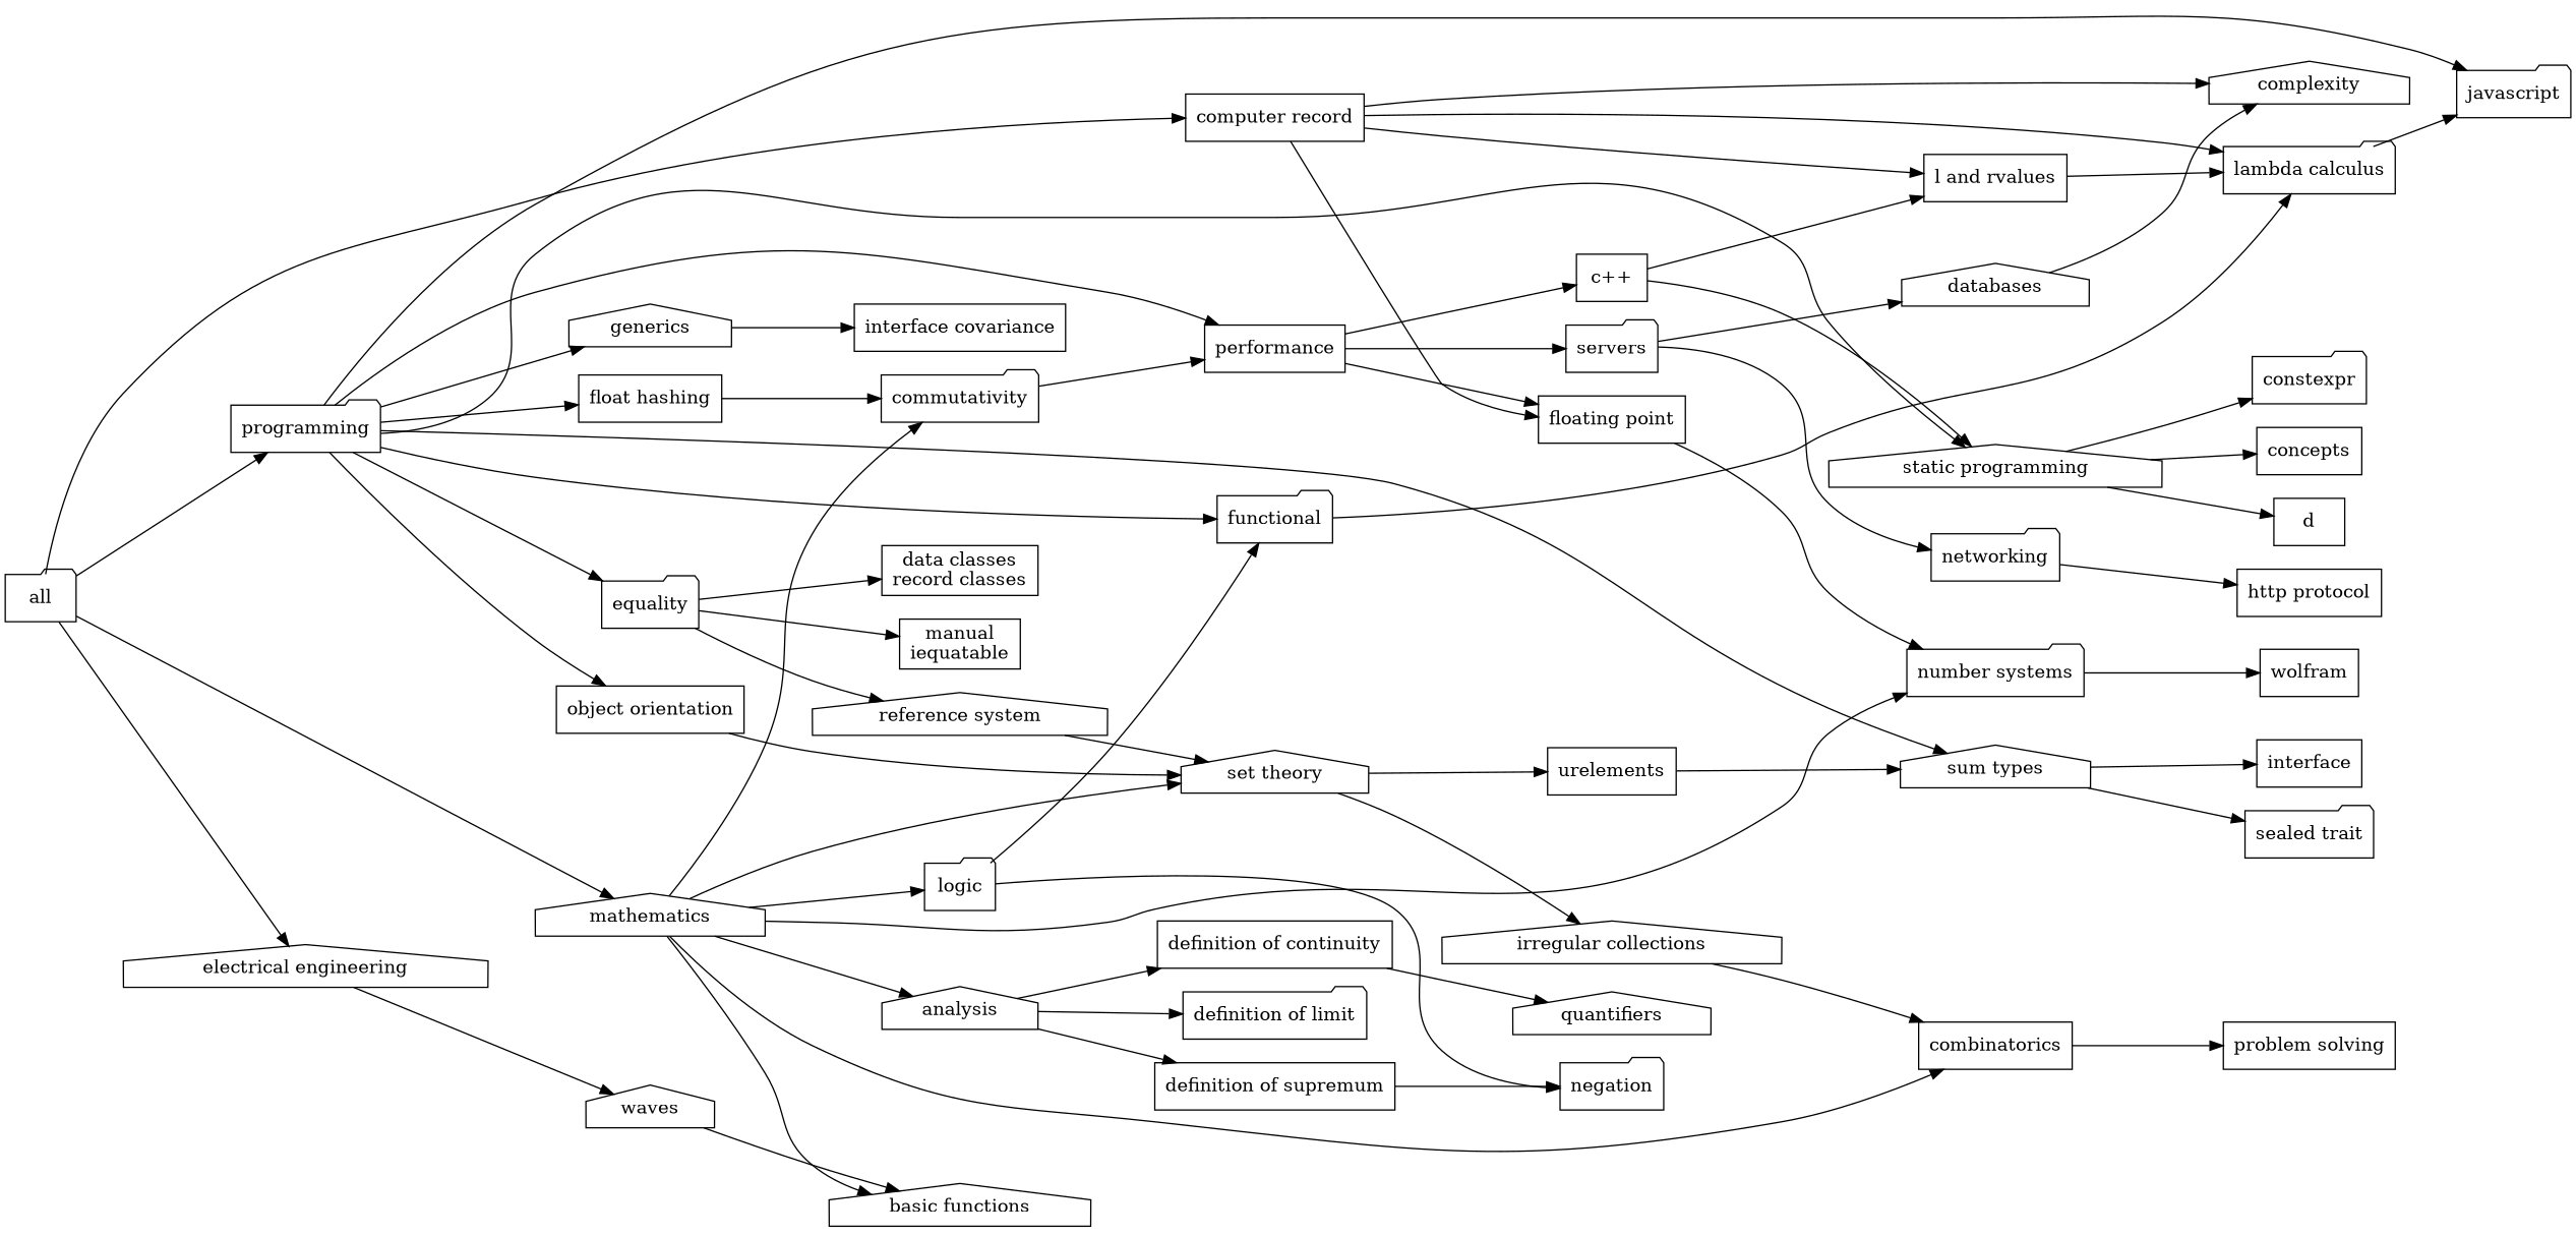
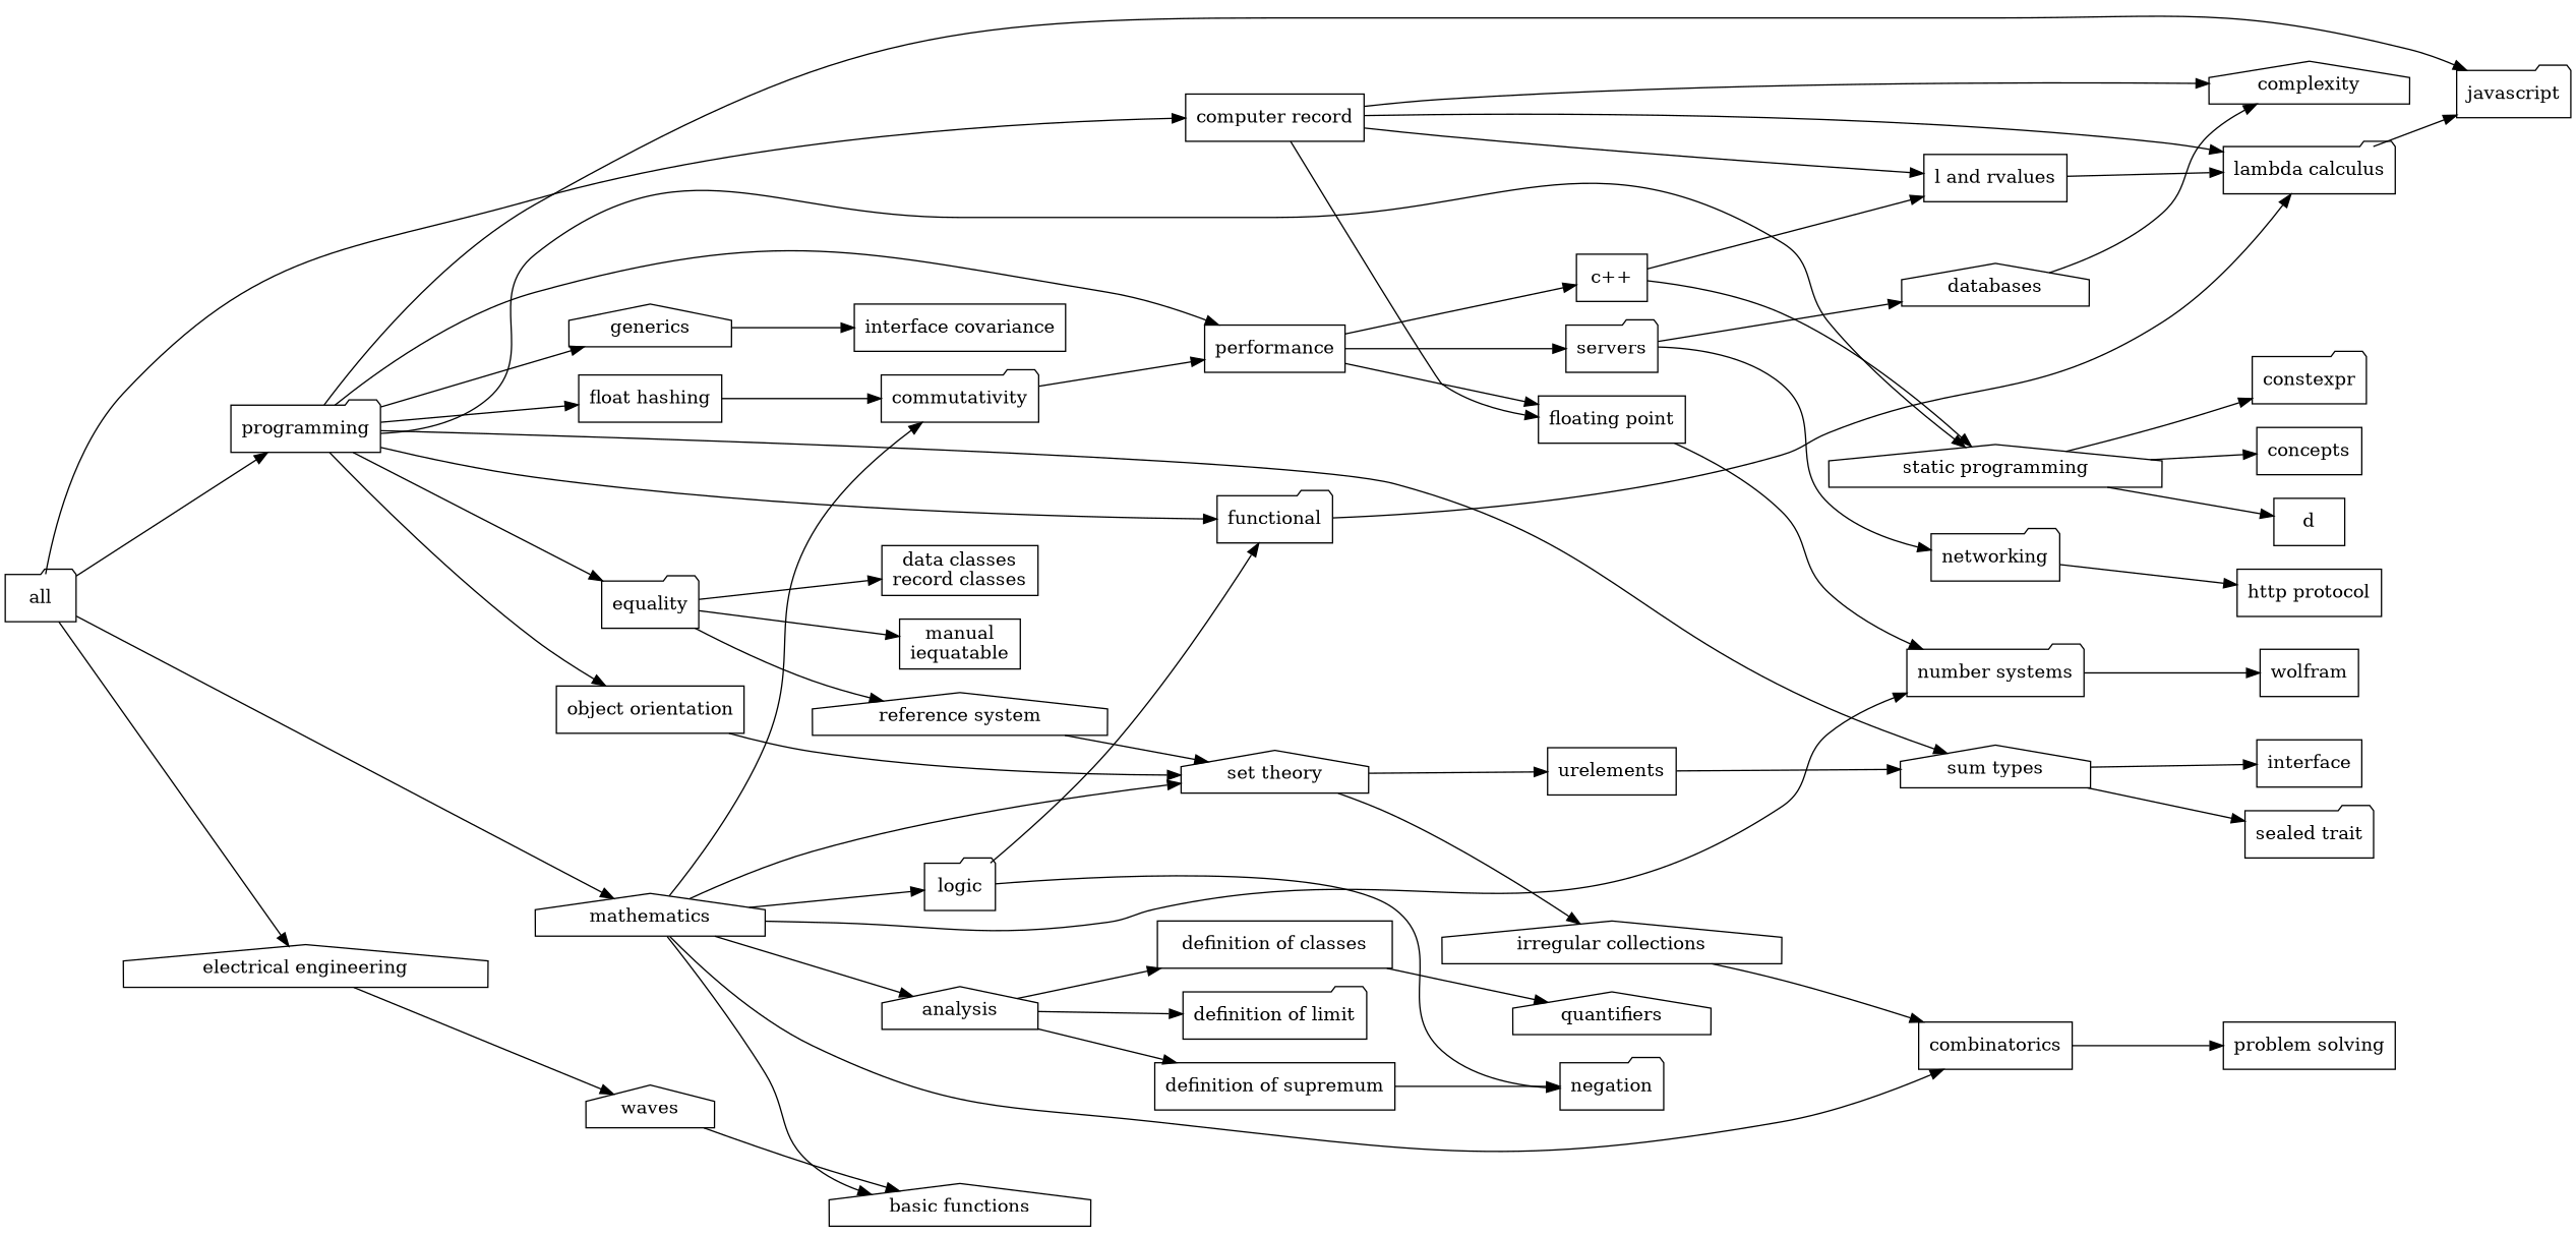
  digraph {
    rankdir=LR
    node [shape=box]
    all [shape=folder]
    n2 [label="computer record"]
    programming [shape=folder]
    mathematics [shape=house]
    "electrical engineering" [shape=house]
    "lambda calculus" [shape=folder]
    "floating point"
    "l and rvalues"
    complexity [shape=house]
    javascript [shape=folder]
    generics [shape=house]
    "sum types" [shape=house]
    "object orientation"
    "float hashing"
    performance
    "static programming" [shape=house]
    equality [shape=folder]
    functional [shape=folder]
    "number systems" [shape=folder]
    "set theory" [shape=house]
    commutativity [shape=folder]
    analysis [shape=house]
    logic [shape=folder]
    "basic functions" [shape=house]
    combinatorics
    waves [shape=house]
    wolfram
    "interface covariance"
    interface
    "sealed trait" [shape=folder]
    "c++"
    servers [shape=folder]
    d
    constexpr [shape=folder]
    concepts
    "data classes\nrecord classes"
    "manual\niequatable"
    "reference system" [shape=house]
    urelements
    "irregular collections" [shape=house]
    databases [shape=house]
    networking [shape=folder]
    "http protocol"
-   "definition of continuity"
+   "definition of continuity" [label="definition of classes"]
    "definition of limit" [shape=folder]
    "definition of supremum"
    negation [shape=folder]
    "problem solving"
    quantifiers [shape=house]
    all -> n2
    all -> programming
    all -> mathematics
    all -> "electrical engineering"
    n2 -> "lambda calculus"
    n2 -> "floating point"
    n2 -> "l and rvalues"
    n2 -> complexity
    programming -> javascript
    programming -> generics
    programming -> "sum types"
    programming -> "object orientation"
    programming -> "float hashing"
    programming -> performance
    programming -> "static programming"
    programming -> equality
    programming -> functional
    mathematics -> "number systems"
    mathematics -> "set theory"
    mathematics -> commutativity
    mathematics -> analysis
    mathematics -> logic
    mathematics -> "basic functions"
    mathematics -> combinatorics
    "electrical engineering" -> waves
    "lambda calculus" -> javascript
    "floating point" -> "number systems"
    "l and rvalues" -> "lambda calculus"
    generics -> "interface covariance"
    "sum types" -> interface
    "sum types" -> "sealed trait"
    "object orientation" -> "set theory"
    "float hashing" -> commutativity
    performance -> "floating point"
    performance -> "c++"
    performance -> servers
    "static programming" -> d
    "static programming" -> constexpr
    "static programming" -> concepts
    equality -> "data classes\nrecord classes"
    equality -> "manual\niequatable"
    equality -> "reference system"
    functional -> "lambda calculus"
    "number systems" -> wolfram
    "set theory" -> urelements
    "set theory" -> "irregular collections"
    commutativity -> performance
    analysis -> "definition of continuity"
    analysis -> "definition of limit"
    analysis -> "definition of supremum"
    logic -> functional
    logic -> negation
    combinatorics -> "problem solving"
    waves -> "basic functions"
    "c++" -> "l and rvalues"
    "c++" -> "static programming"
    servers -> databases
    servers -> networking
    "reference system" -> "set theory"
    urelements -> "sum types"
    "irregular collections" -> combinatorics
    databases -> complexity
    networking -> "http protocol"
    "definition of continuity" -> quantifiers
    "definition of supremum" -> negation
  }
